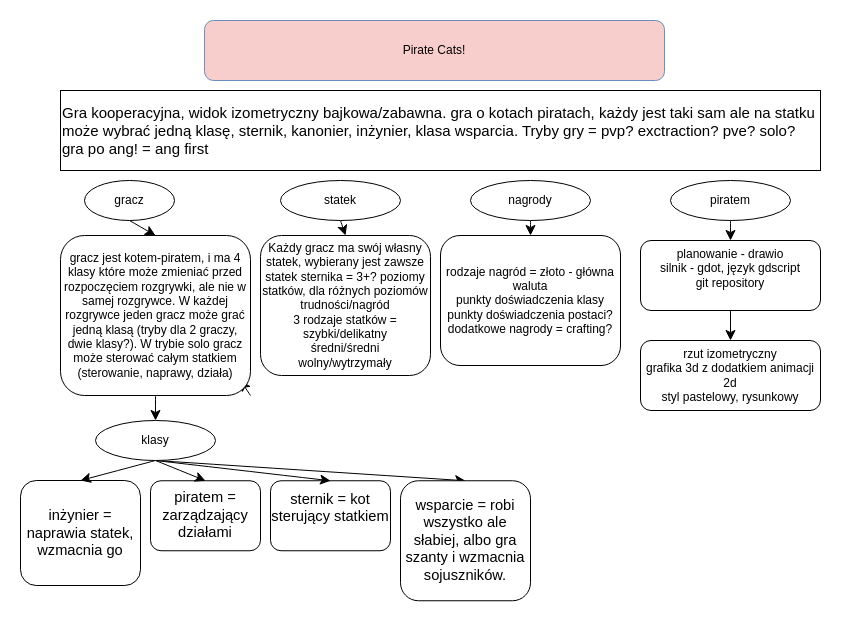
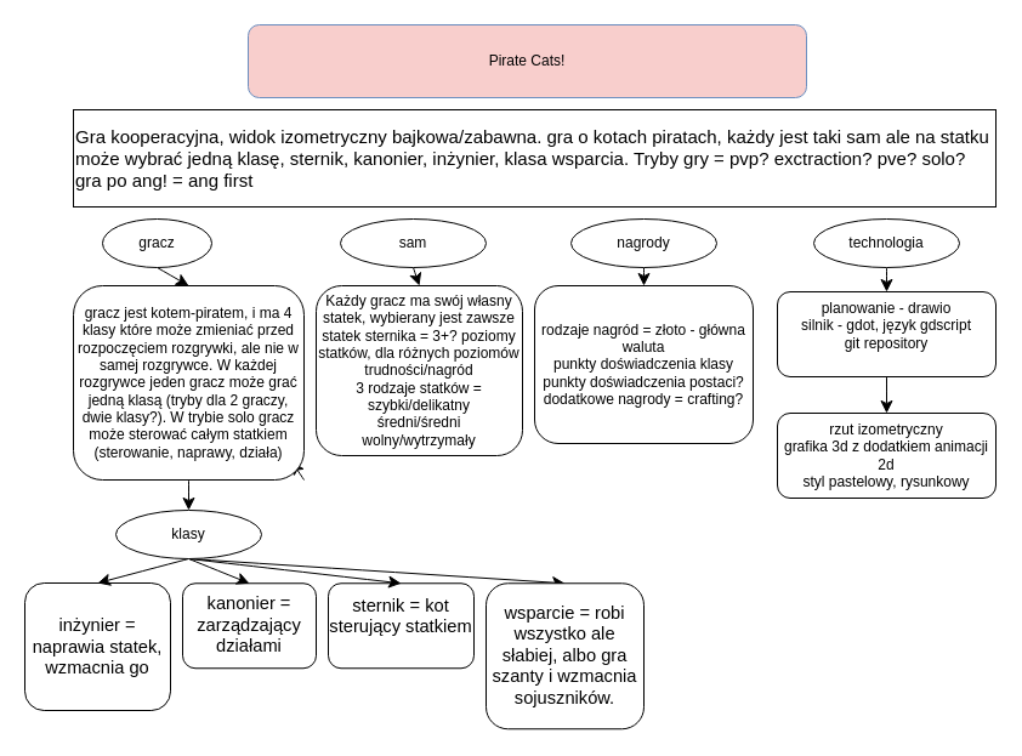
  <mxCell id="0" />
  <mxCell id="1" parent="0" />
  <mxCell id="2" value="Pirate Cats!" style="rounded=1;whiteSpace=wrap;html=1;fillColor=#f8cecc;strokeColor=#6c8ebf;" parent="1" vertex="1"><mxGeometry x="204" y="20" width="460" height="60" as="geometry" /></mxCell>
  <mxCell id="3" value="&lt;font style=&quot;&quot;&gt;&lt;span style=&quot;font-size: 15px;&quot;&gt;Gra kooperacyjna, widok izometryczny bajkowa/zabawna. gra o kotach piratach, każdy jest taki sam ale na statku może wybrać jedną klasę,&amp;nbsp;&lt;/span&gt;&lt;span style=&quot;&quot; id=&quot;docs-internal-guid-cad2bb7d-7fff-05e1-43ee-abb36c643c0b&quot;&gt;&lt;span style=&quot;font-size: 15px; font-family: Arial, sans-serif; background-color: transparent; font-variant-numeric: normal; font-variant-east-asian: normal; font-variant-alternates: normal; font-variant-position: normal; vertical-align: baseline; white-space-collapse: preserve;&quot;&gt;sternik, kanonier, inżynier, klasa wsparcia. Tryby gry = pvp? exctraction? pve? solo? &lt;/span&gt;&lt;/span&gt;&lt;/font&gt;&lt;div&gt;&lt;font style=&quot;&quot;&gt;&lt;span style=&quot;&quot;&gt;&lt;span style=&quot;font-size: 15px; font-family: Arial, sans-serif; background-color: transparent; font-variant-numeric: normal; font-variant-east-asian: normal; font-variant-alternates: normal; font-variant-position: normal; vertical-align: baseline; white-space-collapse: preserve;&quot;&gt;gra po ang! = ang first&lt;/span&gt;&lt;/span&gt;&lt;/font&gt;&lt;/div&gt;" style="rounded=0;whiteSpace=wrap;html=1;align=left;" parent="1" vertex="1"><mxGeometry x="60" y="90" width="760" height="80" as="geometry" /></mxCell>
  <mxCell id="4" value="&#10;&lt;b id=&quot;docs-internal-guid-bde5b621-7fff-b49c-7203-66eb1bc062ac&quot; style=&quot;font-weight:normal;&quot;&gt;&lt;span style=&quot;font-size:11pt;font-family:Arial,sans-serif;color:#000000;background-color:transparent;font-weight:400;font-style:normal;font-variant:normal;text-decoration:none;vertical-align:baseline;white-space:pre;white-space:pre-wrap;&quot;&gt;sternik = kot sterujący statkiem&lt;/span&gt;&lt;/b&gt;&#10;&#10;" style="rounded=1;whiteSpace=wrap;html=1;" parent="1" vertex="1"><mxGeometry x="270" y="480.25" width="120" height="70" as="geometry" /></mxCell>
  <mxCell id="5" value="&lt;span id=&quot;docs-internal-guid-4457cf5e-7fff-6c5b-1bba-29d07f727883&quot;&gt;&lt;span style=&quot;font-size: 11pt; font-family: Arial, sans-serif; background-color: transparent; font-variant-numeric: normal; font-variant-east-asian: normal; font-variant-alternates: normal; font-variant-position: normal; vertical-align: baseline; white-space-collapse: preserve;&quot;&gt;inżynier = naprawia statek, wzmacnia go&lt;/span&gt;&lt;/span&gt;" style="rounded=1;whiteSpace=wrap;html=1;" parent="1" vertex="1"><mxGeometry x="20" y="480" width="120" height="105" as="geometry" /></mxCell>
- <mxCell id="6" value="&lt;span id=&quot;docs-internal-guid-4e753459-7fff-43ab-c84b-4888f4f07243&quot;&gt;&lt;span style=&quot;font-size: 11pt; font-family: Arial, sans-serif; background-color: transparent; font-variant-numeric: normal; font-variant-east-asian: normal; font-variant-alternates: normal; font-variant-position: normal; vertical-align: baseline; white-space-collapse: preserve;&quot;&gt;piratem = zarządzający działami&lt;/span&gt;&lt;/span&gt;" style="rounded=1;whiteSpace=wrap;html=1;" parent="1" vertex="1"><mxGeometry x="150" y="480.25" width="110" height="70" as="geometry" /></mxCell>
+ <mxCell id="6" value="&lt;span id=&quot;docs-internal-guid-4e753459-7fff-43ab-c84b-4888f4f07243&quot;&gt;&lt;span style=&quot;font-size: 11pt; font-family: Arial, sans-serif; background-color: transparent; font-variant-numeric: normal; font-variant-east-asian: normal; font-variant-alternates: normal; font-variant-position: normal; vertical-align: baseline; white-space-collapse: preserve;&quot;&gt;kanonier = zarządzający działami&lt;/span&gt;&lt;/span&gt;" style="rounded=1;whiteSpace=wrap;html=1;" parent="1" vertex="1"><mxGeometry x="150" y="480.25" width="110" height="70" as="geometry" /></mxCell>
  <mxCell id="7" style="edgeStyle=none;curved=1;rounded=0;orthogonalLoop=1;jettySize=auto;html=1;exitX=0.5;exitY=1;exitDx=0;exitDy=0;entryX=0.5;entryY=0;entryDx=0;entryDy=0;fontSize=12;startSize=8;endSize=8;" edge="1" parent="1" source="11" target="18"><mxGeometry relative="1" as="geometry"><mxPoint x="155" y="470" as="sourcePoint" /></mxGeometry></mxCell>
  <mxCell id="8" style="edgeStyle=none;curved=1;rounded=0;orthogonalLoop=1;jettySize=auto;html=1;exitX=0.5;exitY=1;exitDx=0;exitDy=0;entryX=0.5;entryY=0;entryDx=0;entryDy=0;fontSize=12;startSize=8;endSize=8;" edge="1" parent="1" source="11" target="4"><mxGeometry relative="1" as="geometry"><mxPoint x="155" y="470" as="sourcePoint" /></mxGeometry></mxCell>
  <mxCell id="9" style="edgeStyle=none;curved=1;rounded=0;orthogonalLoop=1;jettySize=auto;html=1;exitX=0.5;exitY=1;exitDx=0;exitDy=0;entryX=0.5;entryY=0;entryDx=0;entryDy=0;fontSize=12;startSize=8;endSize=8;" edge="1" parent="1" source="11" target="6"><mxGeometry relative="1" as="geometry"><mxPoint x="155" y="470" as="sourcePoint" /></mxGeometry></mxCell>
  <mxCell id="10" style="edgeStyle=none;curved=1;rounded=0;orthogonalLoop=1;jettySize=auto;html=1;exitX=0.5;exitY=1;exitDx=0;exitDy=0;entryX=0.5;entryY=0;entryDx=0;entryDy=0;fontSize=12;startSize=8;endSize=8;" edge="1" parent="1" source="11" target="5"><mxGeometry relative="1" as="geometry"><mxPoint x="155" y="470" as="sourcePoint" /></mxGeometry></mxCell>
  <mxCell id="11" value="klasy" style="ellipse;whiteSpace=wrap;html=1;" parent="1" vertex="1"><mxGeometry x="95" y="420" width="120" height="40" as="geometry" /></mxCell>
  <mxCell id="12" style="edgeStyle=none;curved=1;rounded=0;orthogonalLoop=1;jettySize=auto;html=1;exitX=0.5;exitY=1;exitDx=0;exitDy=0;entryX=0.5;entryY=0;entryDx=0;entryDy=0;fontSize=12;startSize=8;endSize=8;" edge="1" parent="1" source="13" target="14"><mxGeometry relative="1" as="geometry" /></mxCell>
- <mxCell id="13" value="statek" style="ellipse;whiteSpace=wrap;html=1;" parent="1" vertex="1"><mxGeometry x="280" y="180" width="120" height="40" as="geometry" /></mxCell>
+ <mxCell id="13" value="sam" style="ellipse;whiteSpace=wrap;html=1;" parent="1" vertex="1"><mxGeometry x="280" y="180" width="120" height="40" as="geometry" /></mxCell>
  <mxCell id="14" value="Każdy gracz ma swój własny statek, wybierany jest zawsze statek sternika = 3+? poziomy statków, dla różnych poziomów trudności/nagród&lt;div&gt;3 rodzaje statków = szybki/delikatny&lt;/div&gt;&lt;div&gt;średni/średni&lt;/div&gt;&lt;div&gt;wolny/wytrzymały&lt;/div&gt;" style="rounded=1;whiteSpace=wrap;html=1;" parent="1" vertex="1"><mxGeometry x="260" y="235" width="170" height="140" as="geometry" /></mxCell>
  <mxCell id="15" style="edgeStyle=none;curved=1;rounded=0;orthogonalLoop=1;jettySize=auto;html=1;exitX=0.5;exitY=1;exitDx=0;exitDy=0;entryX=0.5;entryY=0;entryDx=0;entryDy=0;fontSize=12;startSize=8;endSize=8;" edge="1" parent="1" source="16" target="17"><mxGeometry relative="1" as="geometry" /></mxCell>
  <mxCell id="16" value="nagrody" style="ellipse;whiteSpace=wrap;html=1;" parent="1" vertex="1"><mxGeometry x="470" y="180" width="120" height="40" as="geometry" /></mxCell>
  <mxCell id="17" value="rodzaje nagród = złoto - główna waluta&lt;div&gt;punkty doświadczenia klasy&lt;/div&gt;&lt;div&gt;punkty doświadczenia postaci?&lt;/div&gt;&lt;div&gt;dodatkowe nagrody = crafting?&lt;/div&gt;" style="rounded=1;whiteSpace=wrap;html=1;" parent="1" vertex="1"><mxGeometry x="440" y="235" width="180" height="130" as="geometry" /></mxCell>
  <mxCell id="18" value="&lt;span id=&quot;docs-internal-guid-4b06e2db-7fff-9a4c-b573-9ce9ddaf4141&quot;&gt;&lt;span style=&quot;font-size: 11pt; font-family: Arial, sans-serif; background-color: transparent; font-variant-numeric: normal; font-variant-east-asian: normal; font-variant-alternates: normal; font-variant-position: normal; vertical-align: baseline; white-space-collapse: preserve;&quot;&gt;wsparcie = robi wszystko ale słabiej, albo gra szanty i wzmacnia sojuszników.&lt;/span&gt;&lt;/span&gt;" style="rounded=1;whiteSpace=wrap;html=1;" parent="1" vertex="1"><mxGeometry x="400" y="480.25" width="130" height="120" as="geometry" /></mxCell>
  <mxCell id="19" style="edgeStyle=none;curved=1;rounded=0;orthogonalLoop=1;jettySize=auto;html=1;exitX=1;exitY=1;exitDx=0;exitDy=0;fontSize=12;startSize=8;endSize=8;" edge="1" parent="1" source="21"><mxGeometry relative="1" as="geometry"><mxPoint x="240" y="380" as="targetPoint" /></mxGeometry></mxCell>
  <mxCell id="20" style="edgeStyle=none;curved=1;rounded=0;orthogonalLoop=1;jettySize=auto;html=1;exitX=0.5;exitY=1;exitDx=0;exitDy=0;entryX=0.5;entryY=0;entryDx=0;entryDy=0;fontSize=12;startSize=8;endSize=8;" edge="1" parent="1" source="21" target="11"><mxGeometry relative="1" as="geometry" /></mxCell>
  <mxCell id="21" value="gracz jest kotem-piratem, i ma 4 klasy które może zmieniać przed rozpoczęciem rozgrywki, ale nie w samej rozgrywce. W każdej rozgrywce jeden gracz może grać jedną klasą (tryby dla 2 graczy, dwie klasy?). W trybie solo gracz może sterować całym statkiem (sterowanie, naprawy, działa)" style="rounded=1;whiteSpace=wrap;html=1;" vertex="1" parent="1"><mxGeometry x="60" y="235" width="190" height="160" as="geometry" /></mxCell>
  <mxCell id="22" style="edgeStyle=none;curved=1;rounded=0;orthogonalLoop=1;jettySize=auto;html=1;exitX=0.5;exitY=1;exitDx=0;exitDy=0;entryX=0.5;entryY=0;entryDx=0;entryDy=0;fontSize=12;startSize=8;endSize=8;" edge="1" parent="1" source="23" target="21"><mxGeometry relative="1" as="geometry" /></mxCell>
  <mxCell id="23" value="gracz" style="ellipse;whiteSpace=wrap;html=1;" vertex="1" parent="1"><mxGeometry x="84" y="180" width="90" height="40" as="geometry" /></mxCell>
  <mxCell id="24" style="edgeStyle=none;curved=1;rounded=0;orthogonalLoop=1;jettySize=auto;html=1;exitX=0.5;exitY=1;exitDx=0;exitDy=0;entryX=0.5;entryY=0;entryDx=0;entryDy=0;fontSize=12;startSize=8;endSize=8;" edge="1" parent="1" source="25" target="27"><mxGeometry relative="1" as="geometry" /></mxCell>
- <mxCell id="25" value="piratem" style="ellipse;whiteSpace=wrap;html=1;" vertex="1" parent="1"><mxGeometry x="670" y="180" width="120" height="40" as="geometry" /></mxCell>
+ <mxCell id="25" value="technologia" style="ellipse;whiteSpace=wrap;html=1;" vertex="1" parent="1"><mxGeometry x="670" y="180" width="120" height="40" as="geometry" /></mxCell>
  <mxCell id="26" value="" style="edgeStyle=none;curved=1;rounded=0;orthogonalLoop=1;jettySize=auto;html=1;fontSize=12;startSize=8;endSize=8;" edge="1" parent="1" source="27" target="28"><mxGeometry relative="1" as="geometry" /></mxCell>
  <mxCell id="27" value="planowanie - drawio&lt;div&gt;silnik - gdot, język gdscript&lt;/div&gt;&lt;div&gt;git repository&lt;/div&gt;&lt;div&gt;&lt;br&gt;&lt;/div&gt;" style="rounded=1;whiteSpace=wrap;html=1;" vertex="1" parent="1"><mxGeometry x="640" y="240" width="180" height="70" as="geometry" /></mxCell>
  <mxCell id="28" value="&lt;div&gt;rzut izometryczny&lt;/div&gt;&lt;div&gt;grafika 3d z dodatkiem animacji 2d&lt;/div&gt;&lt;div&gt;styl pastelowy, rysunkowy&lt;/div&gt;" style="rounded=1;whiteSpace=wrap;html=1;" vertex="1" parent="1"><mxGeometry x="640" y="340" width="180" height="70" as="geometry" /></mxCell>
